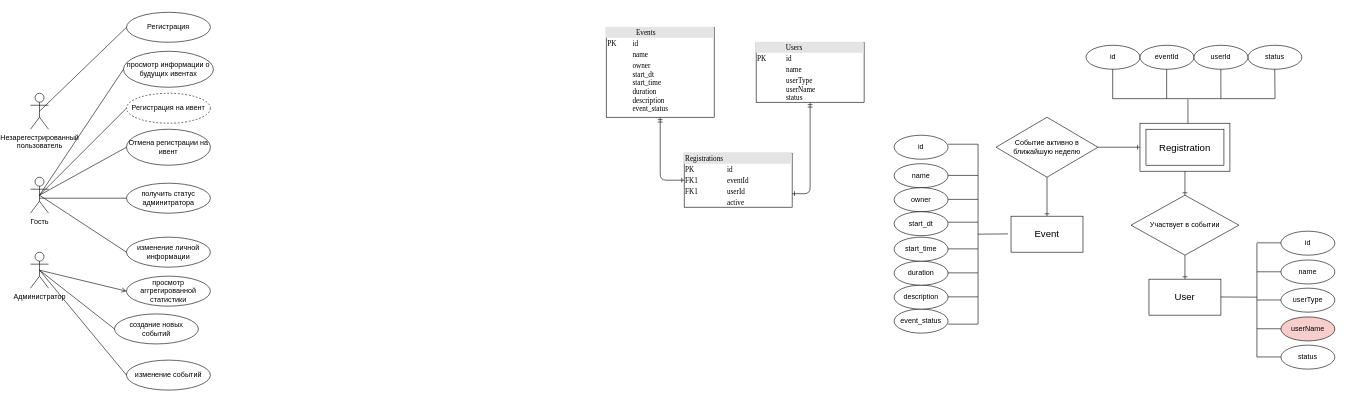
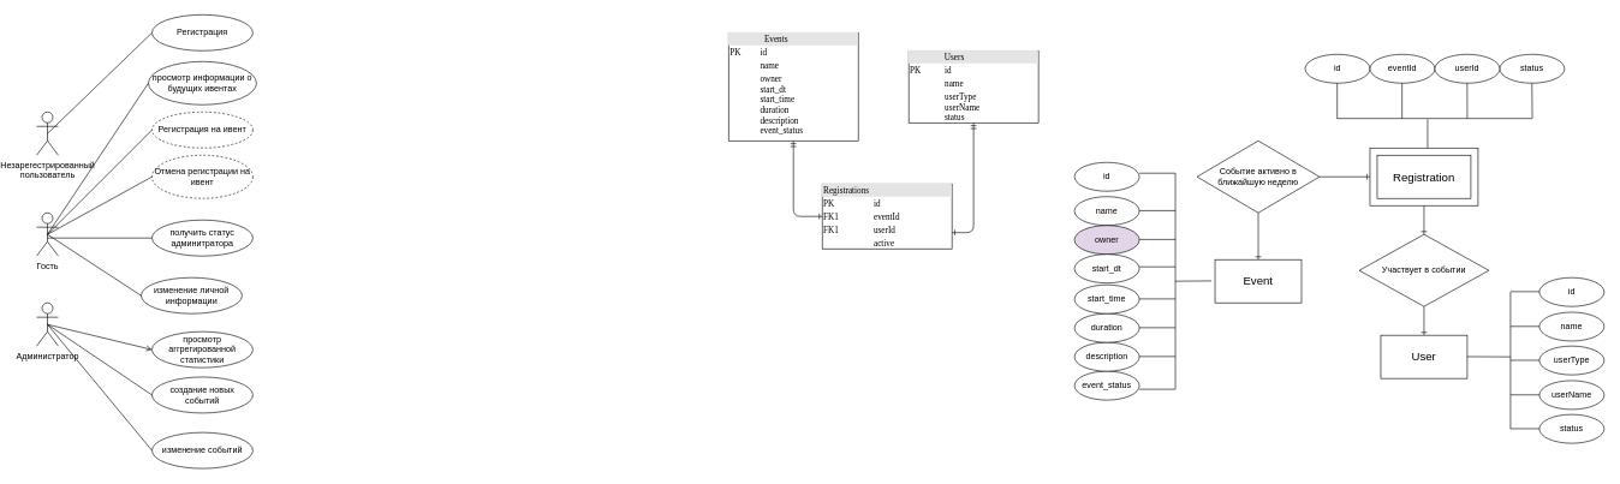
  <mxCell id="0" />
  <mxCell id="1" parent="0" />
  <mxCell id="2" value="&lt;div style=&quot;box-sizing: border-box ; width: 100% ; background: #e4e4e4 ; padding: 2px&quot;&gt;&lt;span style=&quot;white-space: pre&quot;&gt;&#09;&lt;/span&gt;&lt;span style=&quot;white-space: pre&quot;&gt;&#09;&lt;/span&gt;Events&lt;/div&gt;&lt;table style=&quot;width: 100% ; font-size: 1em&quot; cellpadding=&quot;2&quot; cellspacing=&quot;0&quot;&gt;&lt;tbody&gt;&lt;tr&gt;&lt;td&gt;PK&lt;/td&gt;&lt;td&gt;id&lt;/td&gt;&lt;/tr&gt;&lt;tr&gt;&lt;td&gt;&lt;br&gt;&lt;/td&gt;&lt;td&gt;name&lt;/td&gt;&lt;/tr&gt;&lt;tr&gt;&lt;td&gt;&lt;/td&gt;&lt;td&gt;owner&lt;br&gt;start_dt&lt;br&gt;start_time&lt;br&gt;duration&lt;br&gt;description&lt;br&gt;event_status&lt;br&gt;&lt;br&gt;&lt;/td&gt;&lt;/tr&gt;&lt;/tbody&gt;&lt;/table&gt;" style="verticalAlign=top;align=left;overflow=fill;html=1;rounded=0;shadow=0;comic=0;labelBackgroundColor=none;strokeWidth=1;fontFamily=Verdana;fontSize=12" parent="1" vertex="1"><mxGeometry x="980" y="45" width="180" height="150" as="geometry" /></mxCell>
  <mxCell id="3" value="&lt;div style=&quot;box-sizing: border-box ; width: 100% ; background: #e4e4e4 ; padding: 2px&quot;&gt;Registrations&lt;/div&gt;&lt;table style=&quot;width: 100% ; font-size: 1em&quot; cellpadding=&quot;2&quot; cellspacing=&quot;0&quot;&gt;&lt;tbody&gt;&lt;tr&gt;&lt;td&gt;PK&lt;/td&gt;&lt;td&gt;id&lt;/td&gt;&lt;/tr&gt;&lt;tr&gt;&lt;td&gt;FK1&lt;/td&gt;&lt;td&gt;eventId&lt;/td&gt;&lt;/tr&gt;&lt;tr&gt;&lt;td&gt;FK1&lt;/td&gt;&lt;td&gt;userId&lt;/td&gt;&lt;/tr&gt;&lt;tr&gt;&lt;td&gt;&lt;br&gt;&lt;/td&gt;&lt;td&gt;active&lt;br&gt;&lt;/td&gt;&lt;/tr&gt;&lt;/tbody&gt;&lt;/table&gt;" style="verticalAlign=top;align=left;overflow=fill;html=1;rounded=0;shadow=0;comic=0;labelBackgroundColor=none;strokeWidth=1;fontFamily=Verdana;fontSize=12" parent="1" vertex="1"><mxGeometry x="1110" y="255" width="180" height="90" as="geometry" /></mxCell>
  <mxCell id="4" style="edgeStyle=orthogonalEdgeStyle;html=1;entryX=1;entryY=0.75;labelBackgroundColor=none;startArrow=ERmandOne;endArrow=ERone;fontFamily=Verdana;fontSize=12;align=left;entryDx=0;entryDy=0;endFill=0;" parent="1" source="5" target="3" edge="1"><mxGeometry relative="1" as="geometry" /></mxCell>
  <mxCell id="5" value="&lt;div style=&quot;box-sizing: border-box ; width: 100% ; background: #e4e4e4 ; padding: 2px&quot;&gt;&lt;span style=&quot;white-space: pre&quot;&gt;&#09;&lt;/span&gt;&lt;span style=&quot;white-space: pre&quot;&gt;&#09;&lt;/span&gt;Users&lt;/div&gt;&lt;table style=&quot;width: 100% ; font-size: 1em&quot; cellpadding=&quot;2&quot; cellspacing=&quot;0&quot;&gt;&lt;tbody&gt;&lt;tr&gt;&lt;td&gt;PK&lt;/td&gt;&lt;td&gt;id&lt;/td&gt;&lt;/tr&gt;&lt;tr&gt;&lt;td&gt;&lt;br&gt;&lt;/td&gt;&lt;td&gt;name&lt;/td&gt;&lt;/tr&gt;&lt;tr&gt;&lt;td&gt;&lt;/td&gt;&lt;td&gt;userType&lt;br&gt;userName&lt;br&gt;status&lt;br&gt;&lt;br&gt;&lt;/td&gt;&lt;/tr&gt;&lt;/tbody&gt;&lt;/table&gt;" style="verticalAlign=top;align=left;overflow=fill;html=1;rounded=0;shadow=0;comic=0;labelBackgroundColor=none;strokeWidth=1;fontFamily=Verdana;fontSize=12" parent="1" vertex="1"><mxGeometry x="1230" y="70" width="180" height="100" as="geometry" /></mxCell>
  <mxCell id="6" value="" style="edgeStyle=orthogonalEdgeStyle;html=1;endArrow=ERone;startArrow=ERmandOne;labelBackgroundColor=none;fontFamily=Verdana;fontSize=12;align=left;exitX=0.5;exitY=1;endFill=0;" parent="1" source="2" target="3" edge="1"><mxGeometry width="100" height="100" relative="1" as="geometry"><mxPoint x="1260" y="355" as="sourcePoint" /><mxPoint x="1120" y="375" as="targetPoint" /><Array as="points"><mxPoint x="1070" y="300" /></Array></mxGeometry></mxCell>
  <mxCell id="7" style="edgeStyle=orthogonalEdgeStyle;rounded=0;orthogonalLoop=1;jettySize=auto;html=1;exitX=0.5;exitY=1;exitDx=0;exitDy=0;entryX=0.5;entryY=0;entryDx=0;entryDy=0;endArrow=ERone;endFill=0;" edge="1" parent="1" source="8" target="10"><mxGeometry relative="1" as="geometry" /></mxCell>
  <mxCell id="8" value="&lt;font style=&quot;font-size: 16px&quot;&gt;Registration&lt;/font&gt;" style="rounded=0;whiteSpace=wrap;html=1;" vertex="1" parent="1"><mxGeometry x="1870" y="205" width="150" height="80" as="geometry" /></mxCell>
  <mxCell id="9" style="edgeStyle=orthogonalEdgeStyle;rounded=0;orthogonalLoop=1;jettySize=auto;html=1;exitX=0.5;exitY=1;exitDx=0;exitDy=0;entryX=0.5;entryY=0;entryDx=0;entryDy=0;endArrow=ERone;endFill=0;" edge="1" parent="1" source="10" target="18"><mxGeometry relative="1" as="geometry" /></mxCell>
  <mxCell id="10" value="Участвует в событии" style="rhombus;whiteSpace=wrap;html=1;" vertex="1" parent="1"><mxGeometry x="1855" y="325" width="180" height="100" as="geometry" /></mxCell>
  <mxCell id="11" style="edgeStyle=orthogonalEdgeStyle;rounded=0;orthogonalLoop=1;jettySize=auto;html=1;exitX=1;exitY=0.5;exitDx=0;exitDy=0;entryX=0;entryY=0.5;entryDx=0;entryDy=0;endArrow=ERone;endFill=0;" edge="1" parent="1" source="13" target="8"><mxGeometry relative="1" as="geometry" /></mxCell>
  <mxCell id="12" style="edgeStyle=orthogonalEdgeStyle;rounded=0;orthogonalLoop=1;jettySize=auto;html=1;exitX=0.5;exitY=1;exitDx=0;exitDy=0;entryX=0.5;entryY=0;entryDx=0;entryDy=0;endArrow=ERone;endFill=0;" edge="1" parent="1" source="13" target="19"><mxGeometry relative="1" as="geometry" /></mxCell>
  <mxCell id="13" value="Событие активно в ближайшую неделю" style="rhombus;whiteSpace=wrap;html=1;" vertex="1" parent="1"><mxGeometry x="1630" y="195" width="170" height="100" as="geometry" /></mxCell>
  <mxCell id="14" value="id" style="ellipse;whiteSpace=wrap;html=1;" vertex="1" parent="1"><mxGeometry x="1780" y="75" width="90" height="40" as="geometry" /></mxCell>
  <mxCell id="15" value="eventId" style="ellipse;whiteSpace=wrap;html=1;" vertex="1" parent="1"><mxGeometry x="1870" y="75" width="90" height="40" as="geometry" /></mxCell>
  <mxCell id="16" value="status" style="ellipse;whiteSpace=wrap;html=1;" vertex="1" parent="1"><mxGeometry x="2050" y="75" width="90" height="40" as="geometry" /></mxCell>
  <mxCell id="17" value="userId" style="ellipse;whiteSpace=wrap;html=1;" vertex="1" parent="1"><mxGeometry x="1960" y="75" width="90" height="40" as="geometry" /></mxCell>
  <mxCell id="18" value="&lt;font style=&quot;font-size: 16px&quot;&gt;User&lt;/font&gt;" style="rounded=0;whiteSpace=wrap;html=1;" vertex="1" parent="1"><mxGeometry x="1885" y="465" width="120" height="60" as="geometry" /></mxCell>
  <mxCell id="19" value="&lt;font style=&quot;font-size: 16px&quot;&gt;Event&lt;/font&gt;" style="rounded=0;whiteSpace=wrap;html=1;" vertex="1" parent="1"><mxGeometry x="1655" y="360" width="120" height="60" as="geometry" /></mxCell>
  <mxCell id="20" value="" style="rounded=0;whiteSpace=wrap;html=1;fillColor=none;" vertex="1" parent="1"><mxGeometry x="1880" y="215" width="130" height="60" as="geometry" /></mxCell>
  <mxCell id="21" value="" style="endArrow=none;html=1;" edge="1" parent="1"><mxGeometry width="50" height="50" relative="1" as="geometry"><mxPoint x="1600" y="390" as="sourcePoint" /><mxPoint x="1650" y="389.5" as="targetPoint" /></mxGeometry></mxCell>
  <mxCell id="22" value="" style="group" vertex="1" connectable="0" parent="1"><mxGeometry x="1460" y="225" width="140" height="330" as="geometry" /></mxCell>
  <mxCell id="23" value="name" style="ellipse;whiteSpace=wrap;html=1;" vertex="1" parent="22"><mxGeometry y="47.5" width="90" height="40" as="geometry" /></mxCell>
  <mxCell id="24" value="id" style="ellipse;whiteSpace=wrap;html=1;" vertex="1" parent="22"><mxGeometry width="90" height="40" as="geometry" /></mxCell>
  <mxCell id="25" value="event_status" style="ellipse;whiteSpace=wrap;html=1;" vertex="1" parent="22"><mxGeometry y="290" width="90" height="40" as="geometry" /></mxCell>
  <mxCell id="26" value="description" style="ellipse;whiteSpace=wrap;html=1;" vertex="1" parent="22"><mxGeometry y="250" width="90" height="40" as="geometry" /></mxCell>
  <mxCell id="27" value="duration" style="ellipse;whiteSpace=wrap;html=1;" vertex="1" parent="22"><mxGeometry y="210" width="90" height="40" as="geometry" /></mxCell>
  <mxCell id="28" value="start_time" style="ellipse;whiteSpace=wrap;html=1;" vertex="1" parent="22"><mxGeometry y="170" width="90" height="40" as="geometry" /></mxCell>
- <mxCell id="29" value="owner" style="ellipse;whiteSpace=wrap;html=1;" vertex="1" parent="22"><mxGeometry y="87.5" width="90" height="40" as="geometry" /></mxCell>
+ <mxCell id="29" value="owner" style="ellipse;whiteSpace=wrap;html=1;fillColor=#e1d5e7;" vertex="1" parent="22"><mxGeometry y="87.5" width="90" height="40" as="geometry" /></mxCell>
  <mxCell id="30" value="start_dt" style="ellipse;whiteSpace=wrap;html=1;" vertex="1" parent="22"><mxGeometry y="127.5" width="90" height="40" as="geometry" /></mxCell>
  <mxCell id="31" value="" style="endArrow=none;html=1;" edge="1" parent="22"><mxGeometry width="50" height="50" relative="1" as="geometry"><mxPoint x="140" y="315" as="sourcePoint" /><mxPoint x="140" y="15" as="targetPoint" /></mxGeometry></mxCell>
  <mxCell id="32" value="" style="endArrow=none;html=1;" edge="1" parent="22"><mxGeometry width="50" height="50" relative="1" as="geometry"><mxPoint x="90" y="15" as="sourcePoint" /><mxPoint x="140" y="15" as="targetPoint" /></mxGeometry></mxCell>
  <mxCell id="33" value="" style="endArrow=none;html=1;" edge="1" parent="22"><mxGeometry width="50" height="50" relative="1" as="geometry"><mxPoint x="90" y="67" as="sourcePoint" /><mxPoint x="140" y="67" as="targetPoint" /></mxGeometry></mxCell>
  <mxCell id="34" value="" style="endArrow=none;html=1;" edge="1" parent="22"><mxGeometry width="50" height="50" relative="1" as="geometry"><mxPoint x="90" y="107" as="sourcePoint" /><mxPoint x="140" y="107" as="targetPoint" /></mxGeometry></mxCell>
  <mxCell id="35" value="" style="endArrow=none;html=1;" edge="1" parent="22"><mxGeometry width="50" height="50" relative="1" as="geometry"><mxPoint x="90" y="145" as="sourcePoint" /><mxPoint x="140" y="145" as="targetPoint" /></mxGeometry></mxCell>
  <mxCell id="36" value="" style="endArrow=none;html=1;" edge="1" parent="22"><mxGeometry width="50" height="50" relative="1" as="geometry"><mxPoint x="90" y="189.5" as="sourcePoint" /><mxPoint x="140" y="189.5" as="targetPoint" /></mxGeometry></mxCell>
  <mxCell id="37" value="" style="endArrow=none;html=1;" edge="1" parent="22"><mxGeometry width="50" height="50" relative="1" as="geometry"><mxPoint x="90" y="229.5" as="sourcePoint" /><mxPoint x="140" y="229.5" as="targetPoint" /></mxGeometry></mxCell>
  <mxCell id="38" value="" style="endArrow=none;html=1;" edge="1" parent="22"><mxGeometry width="50" height="50" relative="1" as="geometry"><mxPoint x="90" y="269.5" as="sourcePoint" /><mxPoint x="140" y="269.5" as="targetPoint" /></mxGeometry></mxCell>
  <mxCell id="39" value="" style="endArrow=none;html=1;" edge="1" parent="22"><mxGeometry width="50" height="50" relative="1" as="geometry"><mxPoint x="90" y="315" as="sourcePoint" /><mxPoint x="140" y="315" as="targetPoint" /></mxGeometry></mxCell>
  <mxCell id="40" value="" style="endArrow=none;html=1;" edge="1" parent="1"><mxGeometry width="50" height="50" relative="1" as="geometry"><mxPoint x="1824" y="164" as="sourcePoint" /><mxPoint x="2095" y="164" as="targetPoint" /></mxGeometry></mxCell>
  <mxCell id="41" value="" style="endArrow=none;html=1;" edge="1" parent="1"><mxGeometry width="50" height="50" relative="1" as="geometry"><mxPoint x="1824.5" y="164" as="sourcePoint" /><mxPoint x="1824.5" y="115" as="targetPoint" /></mxGeometry></mxCell>
  <mxCell id="42" value="" style="endArrow=none;html=1;" edge="1" parent="1"><mxGeometry width="50" height="50" relative="1" as="geometry"><mxPoint x="1914.5" y="164" as="sourcePoint" /><mxPoint x="1914.5" y="115" as="targetPoint" /></mxGeometry></mxCell>
  <mxCell id="43" value="" style="endArrow=none;html=1;" edge="1" parent="1"><mxGeometry width="50" height="50" relative="1" as="geometry"><mxPoint x="2005" y="164" as="sourcePoint" /><mxPoint x="2004.86" y="115" as="targetPoint" /></mxGeometry></mxCell>
  <mxCell id="44" value="" style="endArrow=none;html=1;" edge="1" parent="1"><mxGeometry width="50" height="50" relative="1" as="geometry"><mxPoint x="2095.25" y="164" as="sourcePoint" /><mxPoint x="2094.75" y="115" as="targetPoint" /></mxGeometry></mxCell>
  <mxCell id="45" value="" style="endArrow=none;html=1;" edge="1" parent="1"><mxGeometry width="50" height="50" relative="1" as="geometry"><mxPoint x="1950" y="205" as="sourcePoint" /><mxPoint x="1950" y="165" as="targetPoint" /></mxGeometry></mxCell>
  <mxCell id="46" value="id" style="ellipse;whiteSpace=wrap;html=1;" vertex="1" parent="1"><mxGeometry x="2105" y="385" width="90" height="40" as="geometry" /></mxCell>
  <mxCell id="47" value="name" style="ellipse;whiteSpace=wrap;html=1;" vertex="1" parent="1"><mxGeometry x="2105" y="433" width="90" height="40" as="geometry" /></mxCell>
  <mxCell id="48" value="userType" style="ellipse;whiteSpace=wrap;html=1;" vertex="1" parent="1"><mxGeometry x="2105" y="480" width="90" height="40" as="geometry" /></mxCell>
- <mxCell id="49" value="userName" style="ellipse;whiteSpace=wrap;html=1;fillColor=#f8cecc;" vertex="1" parent="1"><mxGeometry x="2105" y="528" width="90" height="40" as="geometry" /></mxCell>
+ <mxCell id="49" value="userName" style="ellipse;whiteSpace=wrap;html=1;" vertex="1" parent="1"><mxGeometry x="2105" y="528" width="90" height="40" as="geometry" /></mxCell>
  <mxCell id="50" value="status" style="ellipse;whiteSpace=wrap;html=1;" vertex="1" parent="1"><mxGeometry x="2105" y="575" width="90" height="40" as="geometry" /></mxCell>
  <mxCell id="51" value="" style="endArrow=none;html=1;" edge="1" parent="1"><mxGeometry width="50" height="50" relative="1" as="geometry"><mxPoint x="2065" y="594.71" as="sourcePoint" /><mxPoint x="2105" y="594.71" as="targetPoint" /></mxGeometry></mxCell>
  <mxCell id="52" value="" style="endArrow=none;html=1;" edge="1" parent="1"><mxGeometry width="50" height="50" relative="1" as="geometry"><mxPoint x="2065" y="547.71" as="sourcePoint" /><mxPoint x="2105" y="547.71" as="targetPoint" /></mxGeometry></mxCell>
  <mxCell id="53" value="" style="endArrow=none;html=1;" edge="1" parent="1"><mxGeometry width="50" height="50" relative="1" as="geometry"><mxPoint x="2065" y="499.71" as="sourcePoint" /><mxPoint x="2105" y="499.71" as="targetPoint" /></mxGeometry></mxCell>
  <mxCell id="54" value="" style="endArrow=none;html=1;" edge="1" parent="1"><mxGeometry width="50" height="50" relative="1" as="geometry"><mxPoint x="2065" y="452.71" as="sourcePoint" /><mxPoint x="2105" y="452.71" as="targetPoint" /></mxGeometry></mxCell>
  <mxCell id="55" value="" style="endArrow=none;html=1;" edge="1" parent="1"><mxGeometry width="50" height="50" relative="1" as="geometry"><mxPoint x="2065" y="404.43" as="sourcePoint" /><mxPoint x="2105" y="404.43" as="targetPoint" /></mxGeometry></mxCell>
  <mxCell id="56" value="" style="endArrow=none;html=1;" edge="1" parent="1"><mxGeometry width="50" height="50" relative="1" as="geometry"><mxPoint x="2065" y="595" as="sourcePoint" /><mxPoint x="2065" y="405" as="targetPoint" /></mxGeometry></mxCell>
  <mxCell id="57" value="" style="endArrow=none;html=1;" edge="1" parent="1"><mxGeometry width="50" height="50" relative="1" as="geometry"><mxPoint x="2005" y="494.71" as="sourcePoint" /><mxPoint x="2065" y="495" as="targetPoint" /></mxGeometry></mxCell>
  <mxCell id="58" value="Незарегестрированный &lt;br&gt;пользователь" style="shape=umlActor;verticalLabelPosition=bottom;verticalAlign=top;html=1;outlineConnect=0;fillColor=none;" vertex="1" parent="1"><mxGeometry x="20" y="155" width="30" height="60" as="geometry" /></mxCell>
  <mxCell id="59" value="Гость" style="shape=umlActor;verticalLabelPosition=bottom;verticalAlign=top;html=1;outlineConnect=0;fillColor=none;" vertex="1" parent="1"><mxGeometry x="20" y="295" width="30" height="60" as="geometry" /></mxCell>
  <mxCell id="60" value="Администратор" style="shape=umlActor;verticalLabelPosition=bottom;verticalAlign=top;html=1;outlineConnect=0;fillColor=none;" vertex="1" parent="1"><mxGeometry x="20" y="420" width="30" height="60" as="geometry" /></mxCell>
  <mxCell id="61" value="Регистрация" style="ellipse;whiteSpace=wrap;html=1;fillColor=none;" vertex="1" parent="1"><mxGeometry x="180" y="20" width="140" height="50" as="geometry" /></mxCell>
  <mxCell id="62" value="просмотр информации о будущих ивентах" style="ellipse;whiteSpace=wrap;html=1;fillColor=none;" vertex="1" parent="1"><mxGeometry x="175" y="85" width="150" height="60" as="geometry" /></mxCell>
- <mxCell id="63" value="Отмена регистрации на ивент" style="ellipse;whiteSpace=wrap;html=1;fillColor=none;" vertex="1" parent="1"><mxGeometry x="180" y="215" width="140" height="60" as="geometry" /></mxCell>
+ <mxCell id="63" value="Отмена регистрации на ивент" style="ellipse;whiteSpace=wrap;html=1;fillColor=none;dashed=1;" vertex="1" parent="1"><mxGeometry x="180" y="215" width="140" height="60" as="geometry" /></mxCell>
  <mxCell id="64" value="Регистрация на ивент" style="ellipse;whiteSpace=wrap;html=1;fillColor=none;dashed=1;" vertex="1" parent="1"><mxGeometry x="180" y="155" width="140" height="50" as="geometry" /></mxCell>
  <mxCell id="65" value="изменение событий" style="ellipse;whiteSpace=wrap;html=1;fillColor=none;" vertex="1" parent="1"><mxGeometry x="180" y="600" width="140" height="50" as="geometry" /></mxCell>
- <mxCell id="66" value="создание новых событий" style="ellipse;whiteSpace=wrap;html=1;fillColor=none;" vertex="1" parent="1"><mxGeometry x="160" y="523" width="140" height="50" as="geometry" /></mxCell>
+ <mxCell id="66" value="создание новых событий" style="ellipse;whiteSpace=wrap;html=1;fillColor=none;" vertex="1" parent="1"><mxGeometry x="180" y="523" width="140" height="50" as="geometry" /></mxCell>
  <mxCell id="67" value="просмотр аггрегированной статистики" style="ellipse;whiteSpace=wrap;html=1;fillColor=none;" vertex="1" parent="1"><mxGeometry x="180" y="460" width="140" height="50" as="geometry" /></mxCell>
- <mxCell id="68" value="изменение личной информации" style="ellipse;whiteSpace=wrap;html=1;fillColor=none;" vertex="1" parent="1"><mxGeometry x="180" y="395" width="140" height="50" as="geometry" /></mxCell>
+ <mxCell id="68" value="изменение личной информации" style="ellipse;whiteSpace=wrap;html=1;fillColor=none;" vertex="1" parent="1"><mxGeometry x="165" y="385" width="140" height="50" as="geometry" /></mxCell>
  <mxCell id="69" value="" style="endArrow=none;html=1;exitX=0.5;exitY=0.5;exitDx=0;exitDy=0;exitPerimeter=0;entryX=0;entryY=0.5;entryDx=0;entryDy=0;" edge="1" parent="1" source="58" target="61"><mxGeometry width="50" height="50" relative="1" as="geometry"><mxPoint x="60" y="215" as="sourcePoint" /><mxPoint x="110" y="165" as="targetPoint" /></mxGeometry></mxCell>
  <mxCell id="70" value="" style="endArrow=none;html=1;exitX=0.5;exitY=0.5;exitDx=0;exitDy=0;exitPerimeter=0;entryX=0;entryY=0.5;entryDx=0;entryDy=0;" edge="1" parent="1" source="59" target="62"><mxGeometry width="50" height="50" relative="1" as="geometry"><mxPoint x="80" y="305" as="sourcePoint" /><mxPoint x="130" y="255" as="targetPoint" /></mxGeometry></mxCell>
  <mxCell id="71" value="" style="endArrow=none;html=1;entryX=0;entryY=0.5;entryDx=0;entryDy=0;" edge="1" parent="1" target="63"><mxGeometry width="50" height="50" relative="1" as="geometry"><mxPoint x="35" y="325" as="sourcePoint" /><mxPoint x="160" y="235" as="targetPoint" /></mxGeometry></mxCell>
  <mxCell id="72" value="" style="endArrow=none;html=1;entryX=0;entryY=0.5;entryDx=0;entryDy=0;exitX=0.5;exitY=0.5;exitDx=0;exitDy=0;exitPerimeter=0;" edge="1" parent="1" source="59" target="68"><mxGeometry width="50" height="50" relative="1" as="geometry"><mxPoint x="110" y="335" as="sourcePoint" /><mxPoint x="160" y="285" as="targetPoint" /></mxGeometry></mxCell>
  <mxCell id="73" value="" style="endArrow=none;html=1;entryX=0;entryY=0.5;entryDx=0;entryDy=0;exitX=0.5;exitY=0.5;exitDx=0;exitDy=0;exitPerimeter=0;" edge="1" parent="1" source="60" target="66"><mxGeometry width="50" height="50" relative="1" as="geometry"><mxPoint x="-90" y="480" as="sourcePoint" /><mxPoint x="-40" y="430" as="targetPoint" /></mxGeometry></mxCell>
  <mxCell id="74" value="" style="endArrow=open;html=1;entryX=0;entryY=0.5;entryDx=0;entryDy=0;exitX=0.5;exitY=0.5;exitDx=0;exitDy=0;exitPerimeter=0;" edge="1" parent="1" source="60" target="67"><mxGeometry width="50" height="50" relative="1" as="geometry"><mxPoint x="-150" y="420" as="sourcePoint" /><mxPoint x="-100" y="370" as="targetPoint" /></mxGeometry></mxCell>
  <mxCell id="75" value="" style="endArrow=none;html=1;entryX=0;entryY=0.5;entryDx=0;entryDy=0;exitX=0.5;exitY=0.5;exitDx=0;exitDy=0;exitPerimeter=0;" edge="1" parent="1" source="59" target="64"><mxGeometry width="50" height="50" relative="1" as="geometry"><mxPoint x="100" y="315" as="sourcePoint" /><mxPoint x="150" y="265" as="targetPoint" /></mxGeometry></mxCell>
  <mxCell id="76" value="" style="endArrow=none;html=1;entryX=0;entryY=0.5;entryDx=0;entryDy=0;exitX=0.5;exitY=0.5;exitDx=0;exitDy=0;exitPerimeter=0;" edge="1" parent="1" source="60" target="65"><mxGeometry width="50" height="50" relative="1" as="geometry"><mxPoint x="-160" y="345" as="sourcePoint" /><mxPoint x="-110" y="295" as="targetPoint" /></mxGeometry></mxCell>
  <mxCell id="77" value="получить статус админитратора" style="ellipse;whiteSpace=wrap;html=1;fillColor=none;" vertex="1" parent="1"><mxGeometry x="180" y="305" width="140" height="50" as="geometry" /></mxCell>
  <mxCell id="78" value="" style="endArrow=none;html=1;entryX=0;entryY=0.5;entryDx=0;entryDy=0;" edge="1" parent="1" target="77"><mxGeometry width="50" height="50" relative="1" as="geometry"><mxPoint x="35" y="330" as="sourcePoint" /><mxPoint x="180" y="289.14" as="targetPoint" /></mxGeometry></mxCell>
